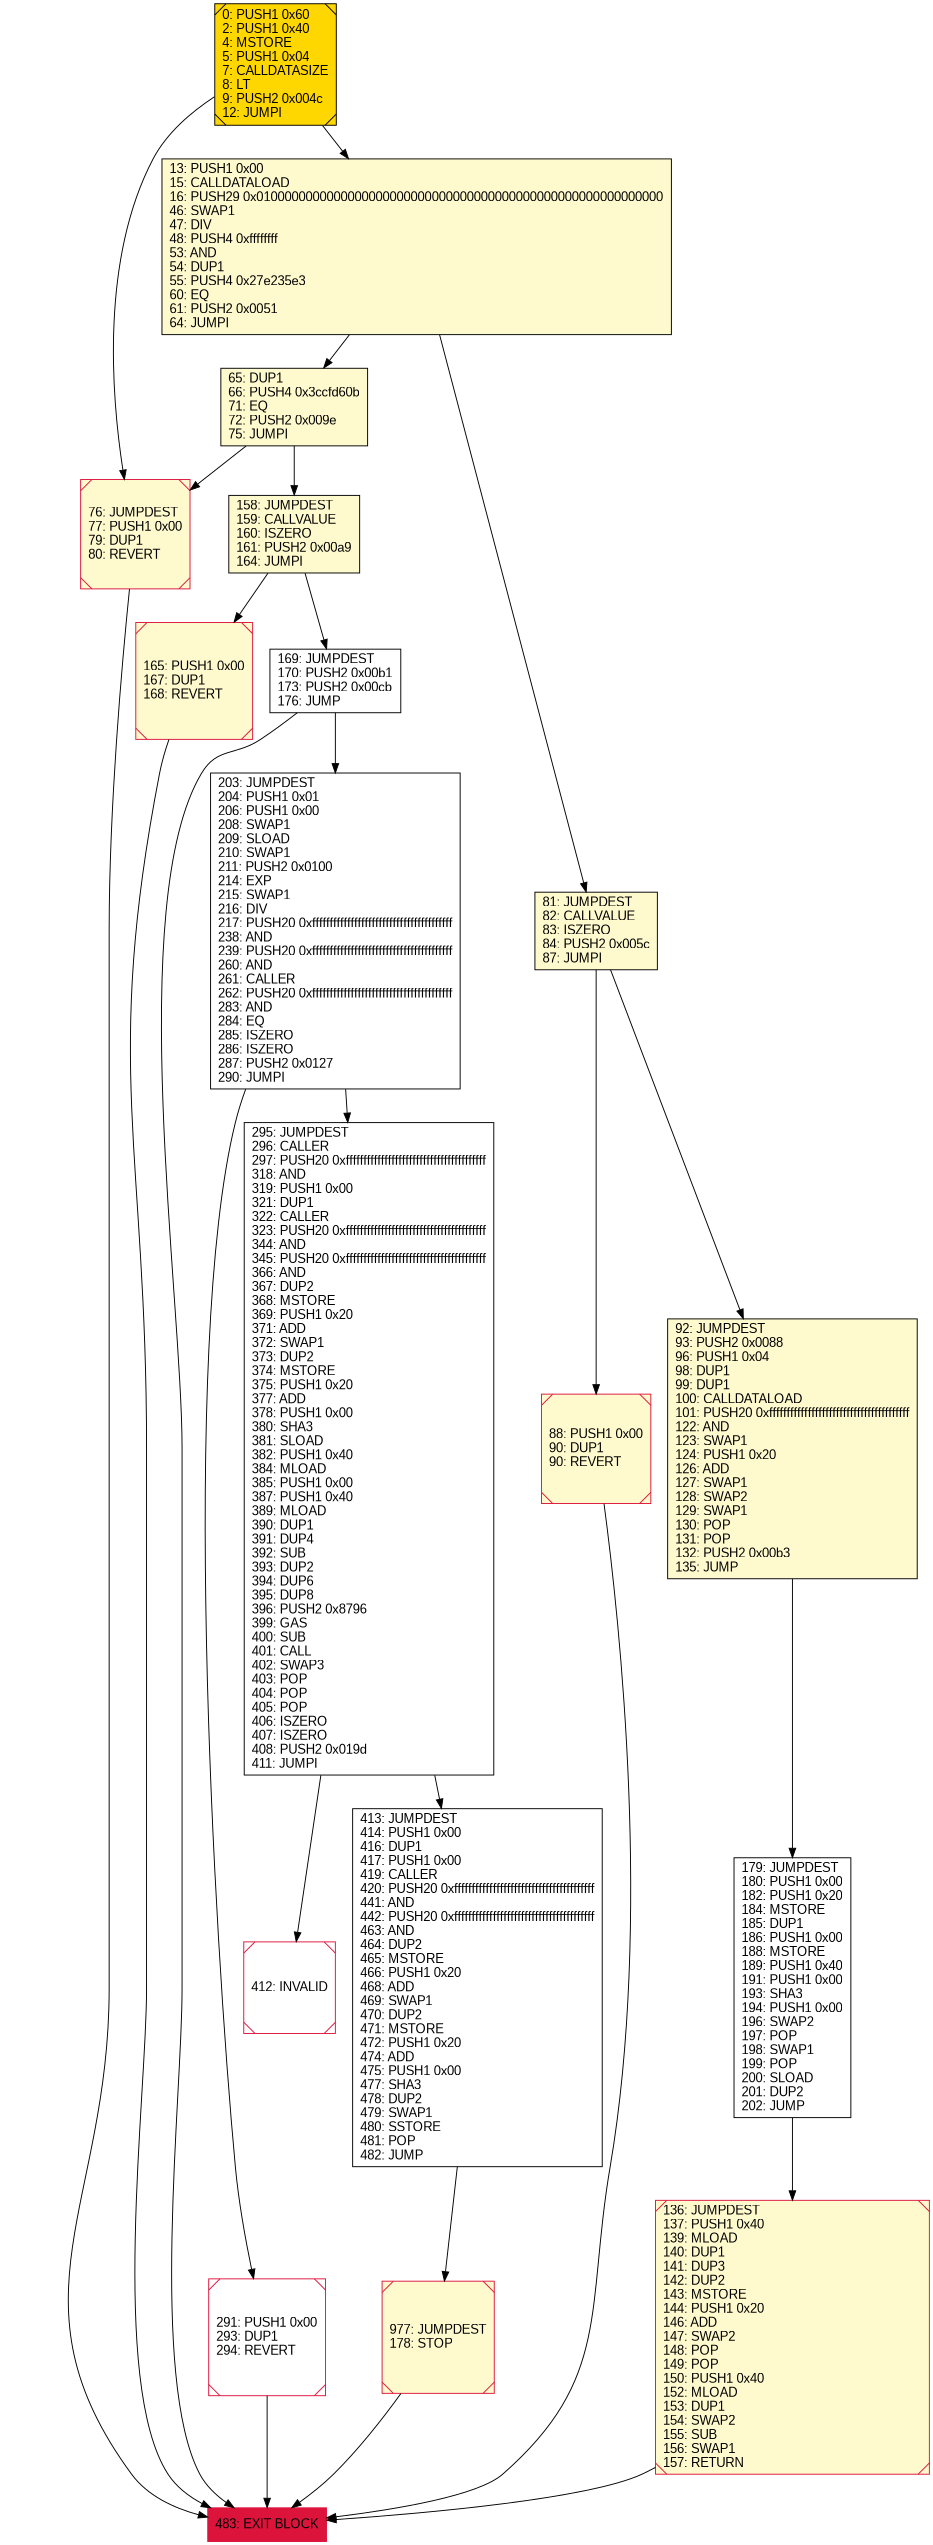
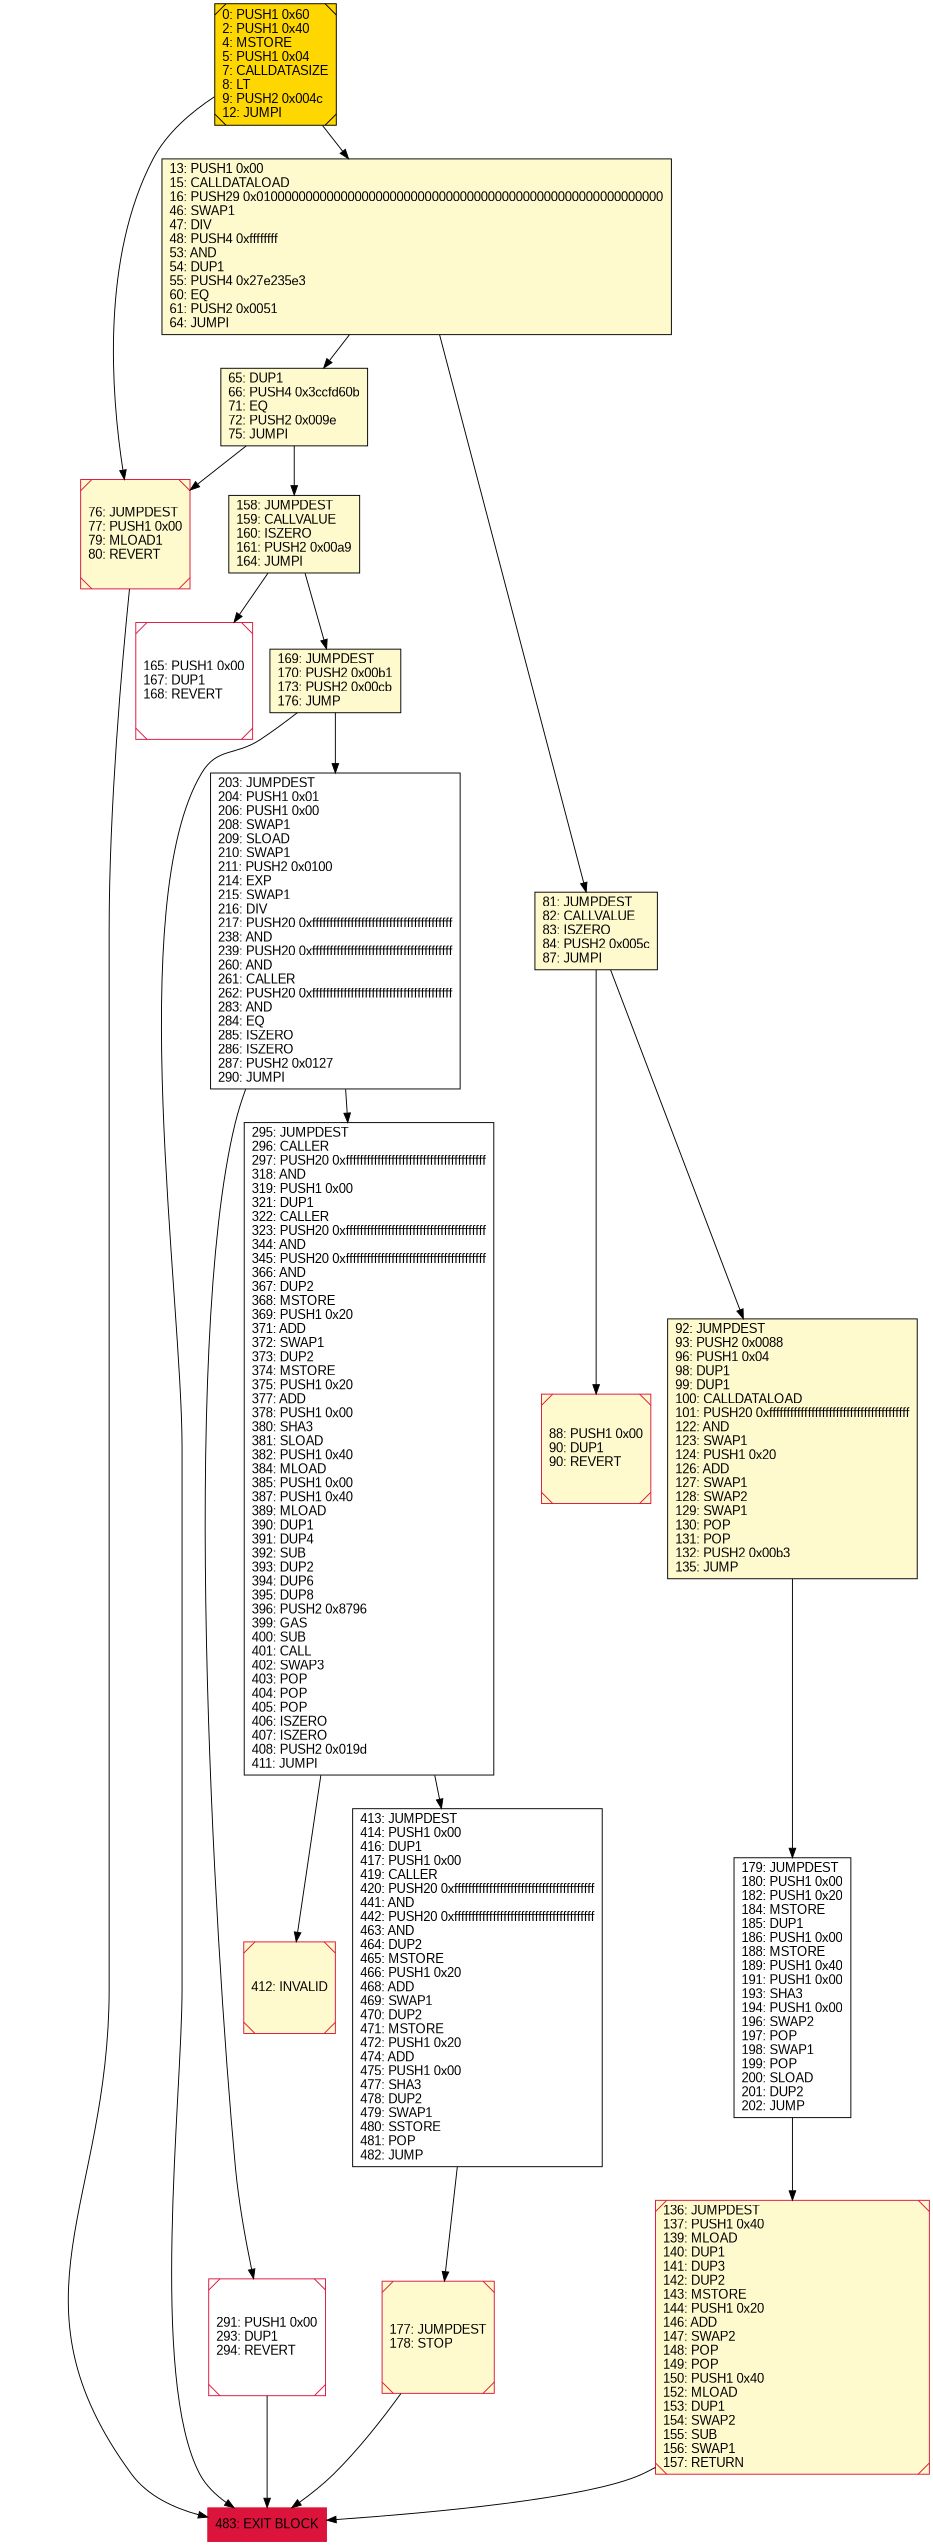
  digraph {
    rankdir=UD
    node [color=black fillcolor=lemonchiffon fontcolor=black fontname=arial shape=box style=filled]
    n1 [color=crimson fillcolor=white label="291: PUSH1 0x00\l293: DUP1\l294: REVERT\l" shape=Msquare]
    n2 [color=crimson fillcolor=crimson label="483: EXIT BLOCK\l"]
-   n3 [color=crimson fillcolor=white label="412: INVALID\l" shape=Msquare]
-   n4 [color=crimson label="165: PUSH1 0x00\l167: DUP1\l168: REVERT\l" shape=Msquare]
-   n5 [color=crimson label="977: JUMPDEST\l178: STOP\l" shape=Msquare]
+   n3 [color=crimson label="412: INVALID\l" shape=Msquare]
+   n4 [color=crimson fillcolor=white label="165: PUSH1 0x00\l167: DUP1\l168: REVERT\l" shape=Msquare]
+   n5 [color=crimson label="177: JUMPDEST\l178: STOP\l" shape=Msquare]
    n6 [fillcolor=gold label="0: PUSH1 0x60\l2: PUSH1 0x40\l4: MSTORE\l5: PUSH1 0x04\l7: CALLDATASIZE\l8: LT\l9: PUSH2 0x004c\l12: JUMPI\l" shape=Msquare]
-   n7 [color=crimson label="76: JUMPDEST\l77: PUSH1 0x00\l79: DUP1\l80: REVERT\l" shape=Msquare]
+   n7 [color=crimson label="76: JUMPDEST\l77: PUSH1 0x00\l79: MLOAD1\l80: REVERT\l" shape=Msquare]
    n8 [label="13: PUSH1 0x00\l15: CALLDATALOAD\l16: PUSH29 0x0100000000000000000000000000000000000000000000000000000000\l46: SWAP1\l47: DIV\l48: PUSH4 0xffffffff\l53: AND\l54: DUP1\l55: PUSH4 0x27e235e3\l60: EQ\l61: PUSH2 0x0051\l64: JUMPI\l"]
    n9 [label="65: DUP1\l66: PUSH4 0x3ccfd60b\l71: EQ\l72: PUSH2 0x009e\l75: JUMPI\l"]
    n10 [label="81: JUMPDEST\l82: CALLVALUE\l83: ISZERO\l84: PUSH2 0x005c\l87: JUMPI\l"]
    n11 [fillcolor=white label="179: JUMPDEST\l180: PUSH1 0x00\l182: PUSH1 0x20\l184: MSTORE\l185: DUP1\l186: PUSH1 0x00\l188: MSTORE\l189: PUSH1 0x40\l191: PUSH1 0x00\l193: SHA3\l194: PUSH1 0x00\l196: SWAP2\l197: POP\l198: SWAP1\l199: POP\l200: SLOAD\l201: DUP2\l202: JUMP\l"]
    n12 [color=crimson label="136: JUMPDEST\l137: PUSH1 0x40\l139: MLOAD\l140: DUP1\l141: DUP3\l142: DUP2\l143: MSTORE\l144: PUSH1 0x20\l146: ADD\l147: SWAP2\l148: POP\l149: POP\l150: PUSH1 0x40\l152: MLOAD\l153: DUP1\l154: SWAP2\l155: SUB\l156: SWAP1\l157: RETURN\l" shape=Msquare]
    n13 [label="158: JUMPDEST\l159: CALLVALUE\l160: ISZERO\l161: PUSH2 0x00a9\l164: JUMPI\l"]
-   n14 [fillcolor=white label="169: JUMPDEST\l170: PUSH2 0x00b1\l173: PUSH2 0x00cb\l176: JUMP\l"]
+   n14 [label="169: JUMPDEST\l170: PUSH2 0x00b1\l173: PUSH2 0x00cb\l176: JUMP\l"]
    n15 [color=crimson label="88: PUSH1 0x00\l90: DUP1\l90: REVERT\l" shape=Msquare]
    n16 [label="92: JUMPDEST\l93: PUSH2 0x0088\l96: PUSH1 0x04\l98: DUP1\l99: DUP1\l100: CALLDATALOAD\l101: PUSH20 0xffffffffffffffffffffffffffffffffffffffff\l122: AND\l123: SWAP1\l124: PUSH1 0x20\l126: ADD\l127: SWAP1\l128: SWAP2\l129: SWAP1\l130: POP\l131: POP\l132: PUSH2 0x00b3\l135: JUMP\l"]
    n17 [fillcolor=white label="413: JUMPDEST\l414: PUSH1 0x00\l416: DUP1\l417: PUSH1 0x00\l419: CALLER\l420: PUSH20 0xffffffffffffffffffffffffffffffffffffffff\l441: AND\l442: PUSH20 0xffffffffffffffffffffffffffffffffffffffff\l463: AND\l464: DUP2\l465: MSTORE\l466: PUSH1 0x20\l468: ADD\l469: SWAP1\l470: DUP2\l471: MSTORE\l472: PUSH1 0x20\l474: ADD\l475: PUSH1 0x00\l477: SHA3\l478: DUP2\l479: SWAP1\l480: SSTORE\l481: POP\l482: JUMP\l"]
    n18 [fillcolor=white label="203: JUMPDEST\l204: PUSH1 0x01\l206: PUSH1 0x00\l208: SWAP1\l209: SLOAD\l210: SWAP1\l211: PUSH2 0x0100\l214: EXP\l215: SWAP1\l216: DIV\l217: PUSH20 0xffffffffffffffffffffffffffffffffffffffff\l238: AND\l239: PUSH20 0xffffffffffffffffffffffffffffffffffffffff\l260: AND\l261: CALLER\l262: PUSH20 0xffffffffffffffffffffffffffffffffffffffff\l283: AND\l284: EQ\l285: ISZERO\l286: ISZERO\l287: PUSH2 0x0127\l290: JUMPI\l"]
    n19 [fillcolor=white label="295: JUMPDEST\l296: CALLER\l297: PUSH20 0xffffffffffffffffffffffffffffffffffffffff\l318: AND\l319: PUSH1 0x00\l321: DUP1\l322: CALLER\l323: PUSH20 0xffffffffffffffffffffffffffffffffffffffff\l344: AND\l345: PUSH20 0xffffffffffffffffffffffffffffffffffffffff\l366: AND\l367: DUP2\l368: MSTORE\l369: PUSH1 0x20\l371: ADD\l372: SWAP1\l373: DUP2\l374: MSTORE\l375: PUSH1 0x20\l377: ADD\l378: PUSH1 0x00\l380: SHA3\l381: SLOAD\l382: PUSH1 0x40\l384: MLOAD\l385: PUSH1 0x00\l387: PUSH1 0x40\l389: MLOAD\l390: DUP1\l391: DUP4\l392: SUB\l393: DUP2\l394: DUP6\l395: DUP8\l396: PUSH2 0x8796\l399: GAS\l400: SUB\l401: CALL\l402: SWAP3\l403: POP\l404: POP\l405: POP\l406: ISZERO\l407: ISZERO\l408: PUSH2 0x019d\l411: JUMPI\l"]
    n1 -> n2
-   n4 -> n2
    n5 -> n2
    n6 -> n7
    n6 -> n8
    n7 -> n2
    n8 -> n9
    n8 -> n10
    n9 -> n7
    n9 -> n13
    n10 -> n15
    n10 -> n16
    n11 -> n12
    n12 -> n2
    n13 -> n4
    n13 -> n14
    n14 -> n2
    n14 -> n18
-   n15 -> n2
    n16 -> n11
    n17 -> n5
    n18 -> n1
    n18 -> n19
    n19 -> n3
    n19 -> n17
  }
